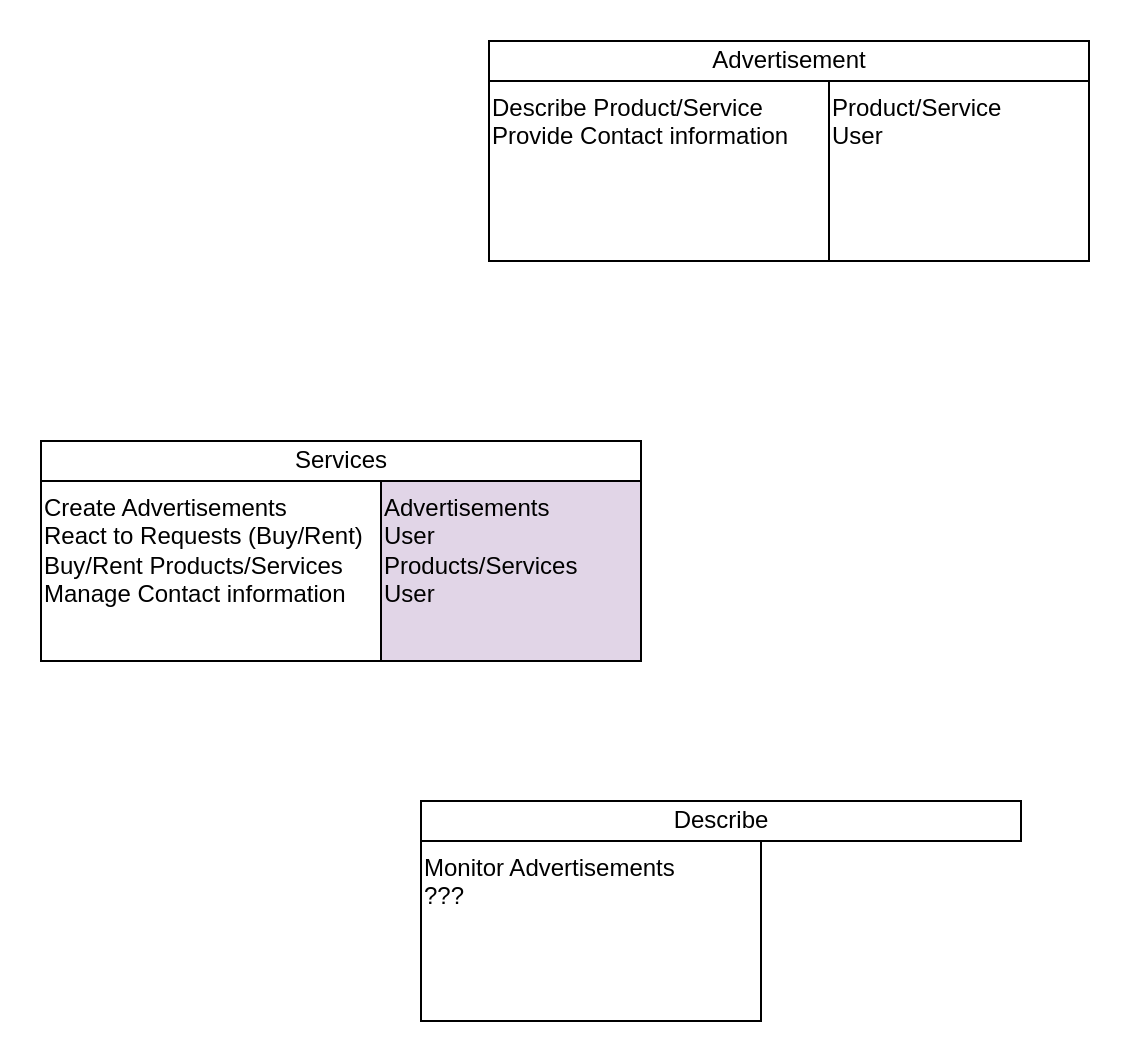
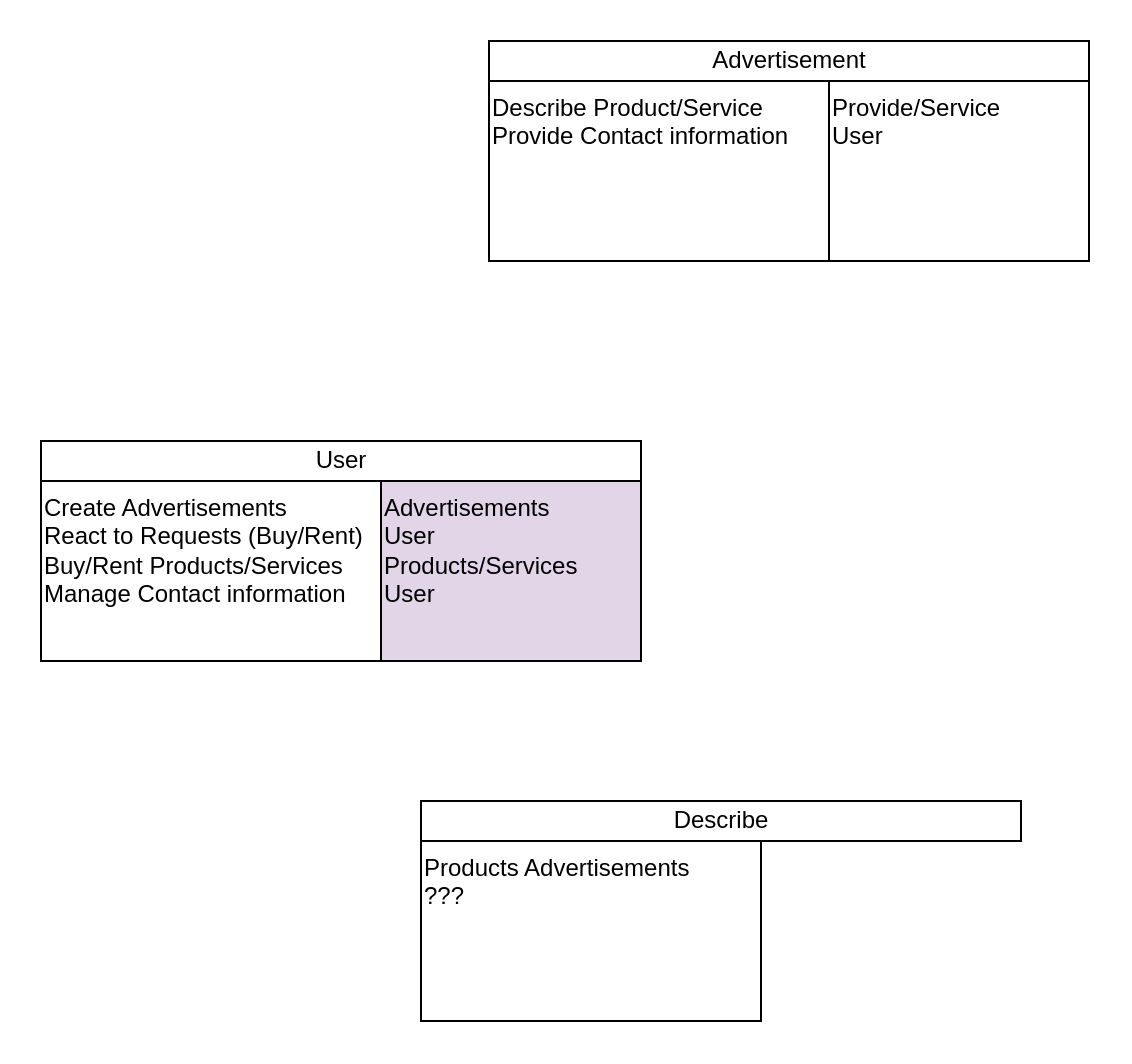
  <mxCell id="0" />
  <mxCell id="1" parent="0" />
  <mxCell id="2" value="" style="group" vertex="1" connectable="0" parent="1"><mxGeometry x="20" y="220" width="300" height="110" as="geometry" /></mxCell>
  <mxCell id="3" value="Create Advertisements&lt;br&gt;React to Requests (Buy/Rent)&lt;br&gt;Buy/Rent Products/Services&lt;br&gt;Manage Contact information" style="html=1;verticalAlign=top;align=left;" vertex="1" parent="2"><mxGeometry y="20" width="170" height="90" as="geometry" /></mxCell>
  <mxCell id="4" value="Advertisements&lt;br&gt;User&lt;br&gt;Products/Services&lt;br&gt;User" style="html=1;align=left;verticalAlign=top;fillColor=#e1d5e7;" vertex="1" parent="2"><mxGeometry x="170" y="20" width="130" height="90" as="geometry" /></mxCell>
- <mxCell id="5" value="Services" style="html=1;" vertex="1" parent="2"><mxGeometry width="300" height="20" as="geometry" /></mxCell>
+ <mxCell id="5" value="User" style="html=1;" vertex="1" parent="2"><mxGeometry width="300" height="20" as="geometry" /></mxCell>
  <mxCell id="6" value="" style="group" vertex="1" connectable="0" parent="1"><mxGeometry x="244" y="20" width="300" height="110" as="geometry" /></mxCell>
  <mxCell id="7" value="Describe Product/Service&lt;br&gt;Provide Contact information" style="html=1;verticalAlign=top;align=left;" vertex="1" parent="6"><mxGeometry y="20" width="170" height="90" as="geometry" /></mxCell>
- <mxCell id="8" value="Product/Service&lt;br&gt;User" style="html=1;align=left;verticalAlign=top;" vertex="1" parent="6"><mxGeometry x="170" y="20" width="130" height="90" as="geometry" /></mxCell>
+ <mxCell id="8" value="Provide/Service&lt;br&gt;User" style="html=1;align=left;verticalAlign=top;" vertex="1" parent="6"><mxGeometry x="170" y="20" width="130" height="90" as="geometry" /></mxCell>
  <mxCell id="9" value="Advertisement" style="html=1;" vertex="1" parent="6"><mxGeometry width="300" height="20" as="geometry" /></mxCell>
  <mxCell id="10" value="" style="group" vertex="1" connectable="0" parent="1"><mxGeometry x="210" y="400" width="300" height="110" as="geometry" /></mxCell>
- <mxCell id="11" value="Monitor Advertisements&lt;br&gt;???" style="html=1;verticalAlign=top;align=left;" vertex="1" parent="10"><mxGeometry y="20" width="170" height="90" as="geometry" /></mxCell>
+ <mxCell id="11" value="Products Advertisements&lt;br&gt;???" style="html=1;verticalAlign=top;align=left;" vertex="1" parent="10"><mxGeometry y="20" width="170" height="90" as="geometry" /></mxCell>
  <mxCell id="12" value="Describe" style="html=1;" vertex="1" parent="10"><mxGeometry width="300" height="20" as="geometry" /></mxCell>
